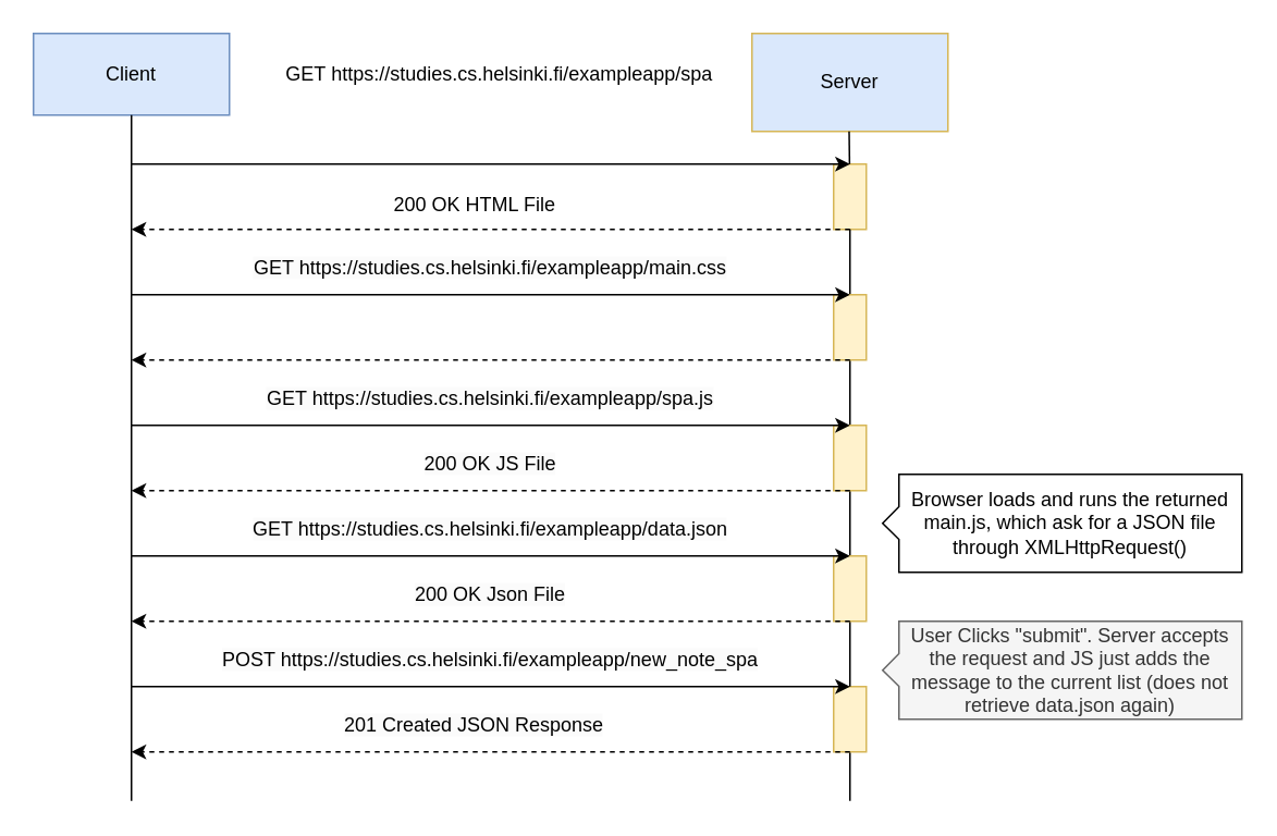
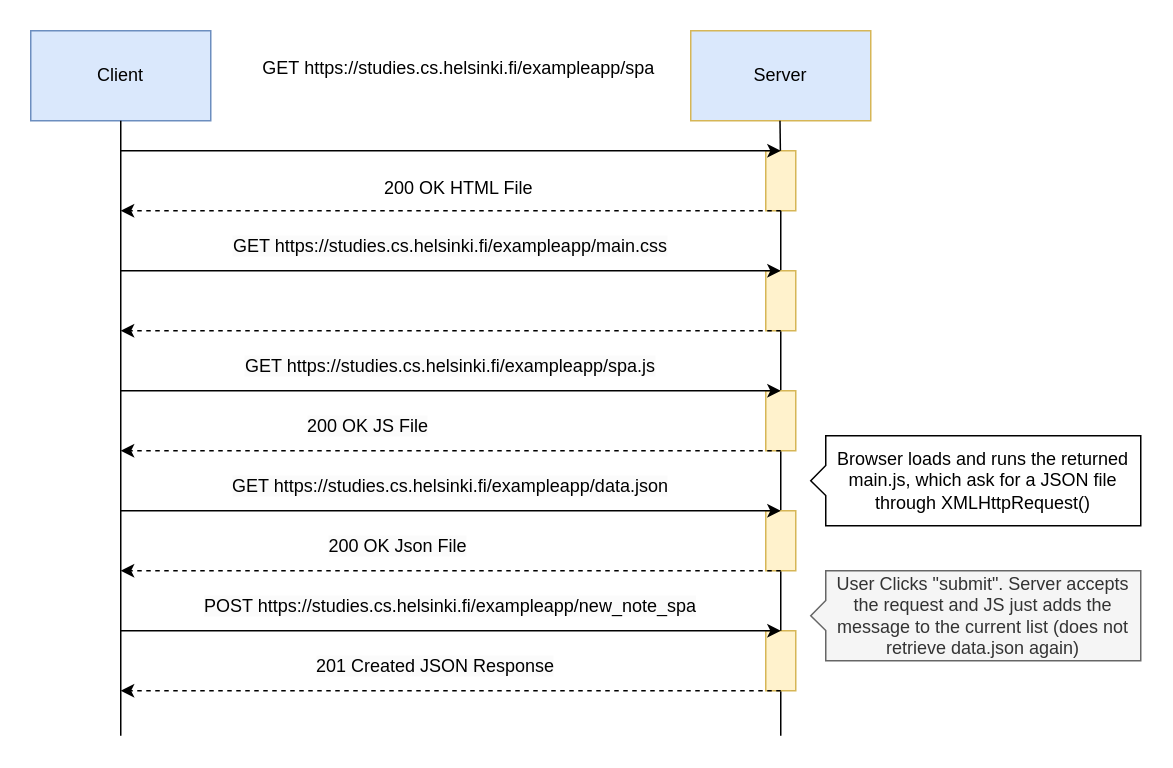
  <mxCell id="0" />
  <mxCell id="1" parent="0" />
  <mxCell id="2" value="" style="endArrow=none;html=1;rounded=0;entryX=0.5;entryY=1;entryDx=0;entryDy=0;" parent="1" target="3" edge="1"><mxGeometry width="50" height="50" relative="1" as="geometry"><mxPoint x="520" y="490" as="sourcePoint" /><mxPoint x="520" y="140" as="targetPoint" /></mxGeometry></mxCell>
  <mxCell id="3" value="" style="rounded=0;whiteSpace=wrap;html=1;fillColor=#fff2cc;strokeColor=#d6b656;" parent="1" vertex="1"><mxGeometry x="510" y="420" width="20" height="40" as="geometry" /></mxCell>
  <mxCell id="4" value="" style="rounded=0;whiteSpace=wrap;html=1;fillColor=#fff2cc;strokeColor=#d6b656;" parent="1" vertex="1"><mxGeometry x="510" y="100" width="20" height="40" as="geometry" /></mxCell>
- <mxCell id="5" value="Client" style="rounded=0;whiteSpace=wrap;html=1;fillColor=#dae8fc;strokeColor=#6c8ebf;" parent="1" vertex="1"><mxGeometry x="20" y="20" width="120" height="50" as="geometry" /></mxCell>
+ <mxCell id="5" value="Client" style="rounded=0;whiteSpace=wrap;html=1;fillColor=#dae8fc;strokeColor=#6c8ebf;" parent="1" vertex="1"><mxGeometry x="20" y="20" width="120" height="60" as="geometry" /></mxCell>
  <mxCell id="6" value="Server" style="rounded=0;whiteSpace=wrap;html=1;fillColor=#dae8fc;strokeColor=#d6b656;" parent="1" vertex="1"><mxGeometry x="460" y="20" width="120" height="60" as="geometry" /></mxCell>
  <mxCell id="7" value="" style="endArrow=none;html=1;rounded=0;entryX=0.5;entryY=1;entryDx=0;entryDy=0;" parent="1" target="5" edge="1"><mxGeometry width="50" height="50" relative="1" as="geometry"><mxPoint x="80" y="490" as="sourcePoint" /><mxPoint x="110" y="140" as="targetPoint" /></mxGeometry></mxCell>
  <mxCell id="8" value="" style="endArrow=none;html=1;rounded=0;entryX=0.5;entryY=1;entryDx=0;entryDy=0;startArrow=none;" parent="1" source="4" edge="1"><mxGeometry width="50" height="50" relative="1" as="geometry"><mxPoint x="519.5" y="490" as="sourcePoint" /><mxPoint x="519.5" y="80" as="targetPoint" /></mxGeometry></mxCell>
  <mxCell id="9" value="" style="endArrow=classic;html=1;rounded=0;" parent="1" edge="1"><mxGeometry width="50" height="50" relative="1" as="geometry"><mxPoint x="80" y="100" as="sourcePoint" /><mxPoint x="520" y="100" as="targetPoint" /></mxGeometry></mxCell>
  <mxCell id="10" value="GET&amp;nbsp;https://studies.cs.helsinki.fi/exampleapp/spa" style="text;html=1;align=center;verticalAlign=middle;resizable=0;points=[];autosize=1;strokeColor=none;fillColor=none;" parent="1" vertex="1"><mxGeometry x="165" y="30" width="280" height="30" as="geometry" /></mxCell>
  <mxCell id="11" value="" style="endArrow=none;html=1;rounded=0;entryX=0.5;entryY=1;entryDx=0;entryDy=0;startArrow=none;" parent="1" source="3" target="4" edge="1"><mxGeometry width="50" height="50" relative="1" as="geometry"><mxPoint x="520" y="1090" as="sourcePoint" /><mxPoint x="519.5" y="80" as="targetPoint" /></mxGeometry></mxCell>
  <mxCell id="12" value="" style="endArrow=classic;html=1;rounded=0;exitX=0.5;exitY=1;exitDx=0;exitDy=0;dashed=1;" parent="1" source="4" edge="1"><mxGeometry width="50" height="50" relative="1" as="geometry"><mxPoint x="370" y="290" as="sourcePoint" /><mxPoint x="80" y="140" as="targetPoint" /></mxGeometry></mxCell>
- <mxCell id="13" value="200 OK HTML File" style="text;html=1;align=center;verticalAlign=middle;resizable=0;points=[];autosize=1;strokeColor=none;fillColor=none;" parent="1" vertex="1"><mxGeometry x="230" y="110" width="120" height="30" as="geometry" /></mxCell>
+ <mxCell id="13" value="200 OK HTML File" style="text;html=1;align=center;verticalAlign=middle;resizable=0;points=[];autosize=1;strokeColor=none;fillColor=none;" parent="1" vertex="1"><mxGeometry x="245" y="110" width="120" height="30" as="geometry" /></mxCell>
  <mxCell id="14" value="" style="rounded=0;whiteSpace=wrap;html=1;fillColor=#fff2cc;strokeColor=#d6b656;" parent="1" vertex="1"><mxGeometry x="510" y="180" width="20" height="40" as="geometry" /></mxCell>
  <mxCell id="15" value="" style="endArrow=classic;html=1;rounded=0;" parent="1" edge="1"><mxGeometry width="50" height="50" relative="1" as="geometry"><mxPoint x="80" y="180" as="sourcePoint" /><mxPoint x="520" y="180" as="targetPoint" /></mxGeometry></mxCell>
  <mxCell id="16" value="" style="endArrow=classic;html=1;rounded=0;exitX=0.5;exitY=1;exitDx=0;exitDy=0;dashed=1;" parent="1" source="14" edge="1"><mxGeometry width="50" height="50" relative="1" as="geometry"><mxPoint x="370" y="370" as="sourcePoint" /><mxPoint x="80" y="220" as="targetPoint" /></mxGeometry></mxCell>
  <mxCell id="17" value="&lt;span style=&quot;color: rgb(0, 0, 0); font-family: Helvetica; font-size: 12px; font-style: normal; font-variant-ligatures: normal; font-variant-caps: normal; font-weight: 400; letter-spacing: normal; orphans: 2; text-indent: 0px; text-transform: none; widows: 2; word-spacing: 0px; -webkit-text-stroke-width: 0px; background-color: rgb(251, 251, 251); text-decoration-thickness: initial; text-decoration-style: initial; text-decoration-color: initial; float: none; display: inline !important;&quot;&gt;GET https://studies.cs.helsinki.fi/exampleapp/main.css&lt;br&gt;&lt;/span&gt;" style="text;whiteSpace=wrap;html=1;align=center;" parent="1" vertex="1"><mxGeometry x="100" y="150" width="400" height="30" as="geometry" /></mxCell>
  <mxCell id="18" value="" style="rounded=0;whiteSpace=wrap;html=1;fillColor=#fff2cc;strokeColor=#d6b656;" parent="1" vertex="1"><mxGeometry x="510" y="260" width="20" height="40" as="geometry" /></mxCell>
  <mxCell id="19" value="" style="endArrow=classic;html=1;rounded=0;" parent="1" edge="1"><mxGeometry width="50" height="50" relative="1" as="geometry"><mxPoint x="80" y="260" as="sourcePoint" /><mxPoint x="520" y="260" as="targetPoint" /></mxGeometry></mxCell>
  <mxCell id="20" value="" style="endArrow=classic;html=1;rounded=0;exitX=0.5;exitY=1;exitDx=0;exitDy=0;dashed=1;" parent="1" source="18" edge="1"><mxGeometry width="50" height="50" relative="1" as="geometry"><mxPoint x="370" y="450" as="sourcePoint" /><mxPoint x="80" y="300" as="targetPoint" /></mxGeometry></mxCell>
  <mxCell id="21" value="&lt;span style=&quot;color: rgb(0, 0, 0); font-family: Helvetica; font-size: 12px; font-style: normal; font-variant-ligatures: normal; font-variant-caps: normal; font-weight: 400; letter-spacing: normal; orphans: 2; text-indent: 0px; text-transform: none; widows: 2; word-spacing: 0px; -webkit-text-stroke-width: 0px; background-color: rgb(251, 251, 251); text-decoration-thickness: initial; text-decoration-style: initial; text-decoration-color: initial; float: none; display: inline !important;&quot;&gt;GET https://studies.cs.helsinki.fi/exampleapp/spa.js&lt;br&gt;&lt;/span&gt;" style="text;whiteSpace=wrap;html=1;align=center;" parent="1" vertex="1"><mxGeometry x="100" y="230" width="400" height="30" as="geometry" /></mxCell>
- <mxCell id="22" value="&lt;span style=&quot;color: rgb(0, 0, 0); font-family: Helvetica; font-size: 12px; font-style: normal; font-variant-ligatures: normal; font-variant-caps: normal; font-weight: 400; letter-spacing: normal; orphans: 2; text-indent: 0px; text-transform: none; widows: 2; word-spacing: 0px; -webkit-text-stroke-width: 0px; background-color: rgb(251, 251, 251); text-decoration-thickness: initial; text-decoration-style: initial; text-decoration-color: initial; float: none; display: inline !important;&quot;&gt;200 OK JS File&lt;/span&gt;" style="text;whiteSpace=wrap;html=1;align=center;" parent="1" vertex="1"><mxGeometry x="100" y="270" width="400" height="30" as="geometry" /></mxCell>
+ <mxCell id="22" value="&lt;span style=&quot;color: rgb(0, 0, 0); font-family: Helvetica; font-size: 12px; font-style: normal; font-variant-ligatures: normal; font-variant-caps: normal; font-weight: 400; letter-spacing: normal; orphans: 2; text-indent: 0px; text-transform: none; widows: 2; word-spacing: 0px; -webkit-text-stroke-width: 0px; background-color: rgb(251, 251, 251); text-decoration-thickness: initial; text-decoration-style: initial; text-decoration-color: initial; float: none; display: inline !important;&quot;&gt;200 OK JS File&lt;/span&gt;" style="text;whiteSpace=wrap;html=1;align=center;" parent="1" vertex="1"><mxGeometry x="45" y="270" width="400" height="30" as="geometry" /></mxCell>
  <mxCell id="23" value="" style="rounded=0;whiteSpace=wrap;html=1;fillColor=#fff2cc;strokeColor=#d6b656;" parent="1" vertex="1"><mxGeometry x="510" y="340" width="20" height="40" as="geometry" /></mxCell>
  <mxCell id="24" value="" style="endArrow=classic;html=1;rounded=0;" parent="1" edge="1"><mxGeometry width="50" height="50" relative="1" as="geometry"><mxPoint x="80" y="340" as="sourcePoint" /><mxPoint x="520" y="340" as="targetPoint" /></mxGeometry></mxCell>
  <mxCell id="25" value="" style="endArrow=classic;html=1;rounded=0;exitX=0.5;exitY=1;exitDx=0;exitDy=0;dashed=1;" parent="1" source="23" edge="1"><mxGeometry width="50" height="50" relative="1" as="geometry"><mxPoint x="370" y="530" as="sourcePoint" /><mxPoint x="80" y="380" as="targetPoint" /></mxGeometry></mxCell>
  <mxCell id="26" value="&lt;span style=&quot;color: rgb(0, 0, 0); font-family: Helvetica; font-size: 12px; font-style: normal; font-variant-ligatures: normal; font-variant-caps: normal; font-weight: 400; letter-spacing: normal; orphans: 2; text-indent: 0px; text-transform: none; widows: 2; word-spacing: 0px; -webkit-text-stroke-width: 0px; background-color: rgb(251, 251, 251); text-decoration-thickness: initial; text-decoration-style: initial; text-decoration-color: initial; float: none; display: inline !important;&quot;&gt;GET https://studies.cs.helsinki.fi/exampleapp/data.json&lt;br&gt;&lt;/span&gt;" style="text;whiteSpace=wrap;html=1;align=center;" parent="1" vertex="1"><mxGeometry x="100" y="310" width="400" height="30" as="geometry" /></mxCell>
- <mxCell id="27" value="&lt;span style=&quot;color: rgb(0, 0, 0); font-family: Helvetica; font-size: 12px; font-style: normal; font-variant-ligatures: normal; font-variant-caps: normal; font-weight: 400; letter-spacing: normal; orphans: 2; text-indent: 0px; text-transform: none; widows: 2; word-spacing: 0px; -webkit-text-stroke-width: 0px; background-color: rgb(251, 251, 251); text-decoration-thickness: initial; text-decoration-style: initial; text-decoration-color: initial; float: none; display: inline !important;&quot;&gt;200 OK Json File&lt;/span&gt;" style="text;whiteSpace=wrap;html=1;align=center;" parent="1" vertex="1"><mxGeometry x="100" y="350" width="400" height="30" as="geometry" /></mxCell>
+ <mxCell id="27" value="&lt;span style=&quot;color: rgb(0, 0, 0); font-family: Helvetica; font-size: 12px; font-style: normal; font-variant-ligatures: normal; font-variant-caps: normal; font-weight: 400; letter-spacing: normal; orphans: 2; text-indent: 0px; text-transform: none; widows: 2; word-spacing: 0px; -webkit-text-stroke-width: 0px; background-color: rgb(251, 251, 251); text-decoration-thickness: initial; text-decoration-style: initial; text-decoration-color: initial; float: none; display: inline !important;&quot;&gt;200 OK Json File&lt;/span&gt;" style="text;whiteSpace=wrap;html=1;align=center;" parent="1" vertex="1"><mxGeometry x="65" y="350" width="400" height="30" as="geometry" /></mxCell>
  <mxCell id="28" value="Browser loads and runs the returned main.js, which ask for a JSON file through&amp;nbsp;XMLHttpRequest()" style="shape=callout;whiteSpace=wrap;html=1;perimeter=calloutPerimeter;size=10;position=0.33;base=20;direction=south;" parent="1" vertex="1"><mxGeometry x="540" y="290" width="220" height="60" as="geometry" /></mxCell>
  <mxCell id="29" value="" style="endArrow=classic;html=1;rounded=0;" parent="1" edge="1"><mxGeometry width="50" height="50" relative="1" as="geometry"><mxPoint x="80" y="420" as="sourcePoint" /><mxPoint x="520" y="420" as="targetPoint" /></mxGeometry></mxCell>
  <mxCell id="30" value="" style="endArrow=classic;html=1;rounded=0;exitX=0.5;exitY=1;exitDx=0;exitDy=0;dashed=1;" parent="1" source="3" edge="1"><mxGeometry width="50" height="50" relative="1" as="geometry"><mxPoint x="370" y="620" as="sourcePoint" /><mxPoint x="80" y="460" as="targetPoint" /></mxGeometry></mxCell>
  <mxCell id="31" value="&lt;span style=&quot;color: rgb(0, 0, 0); font-family: Helvetica; font-size: 12px; font-style: normal; font-variant-ligatures: normal; font-variant-caps: normal; font-weight: 400; letter-spacing: normal; orphans: 2; text-indent: 0px; text-transform: none; widows: 2; word-spacing: 0px; -webkit-text-stroke-width: 0px; background-color: rgb(251, 251, 251); text-decoration-thickness: initial; text-decoration-style: initial; text-decoration-color: initial; float: none; display: inline !important;&quot;&gt;POST https://studies.cs.helsinki.fi/exampleapp/&lt;span aria-labelledby=&quot;value&quot;&gt;new_note_spa&lt;/span&gt;&lt;br&gt;&lt;/span&gt;" style="text;whiteSpace=wrap;html=1;align=center;" parent="1" vertex="1"><mxGeometry x="100" y="390" width="400" height="30" as="geometry" /></mxCell>
  <mxCell id="32" value="&lt;span style=&quot;color: rgb(0, 0, 0); font-family: Helvetica; font-size: 12px; font-style: normal; font-variant-ligatures: normal; font-variant-caps: normal; font-weight: 400; letter-spacing: normal; orphans: 2; text-indent: 0px; text-transform: none; widows: 2; word-spacing: 0px; -webkit-text-stroke-width: 0px; background-color: rgb(251, 251, 251); text-decoration-thickness: initial; text-decoration-style: initial; text-decoration-color: initial; float: none; display: inline !important;&quot;&gt;201 Created JSON Response&lt;/span&gt;" style="text;whiteSpace=wrap;html=1;align=center;" parent="1" vertex="1"><mxGeometry x="90" y="430" width="400" height="30" as="geometry" /></mxCell>
  <mxCell id="33" value="User Clicks &quot;submit&quot;. Server accepts the request and JS just adds the message to the current list (does not retrieve data.json again)" style="shape=callout;whiteSpace=wrap;html=1;perimeter=calloutPerimeter;size=10;position=0.33;base=20;direction=south;fillColor=#f5f5f5;fontColor=#333333;strokeColor=#666666;" parent="1" vertex="1"><mxGeometry x="540" y="380" width="220" height="60" as="geometry" /></mxCell>
